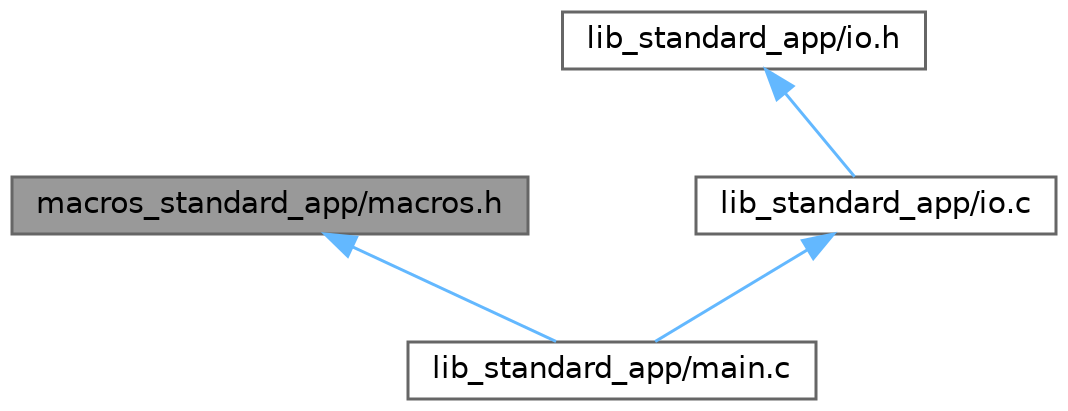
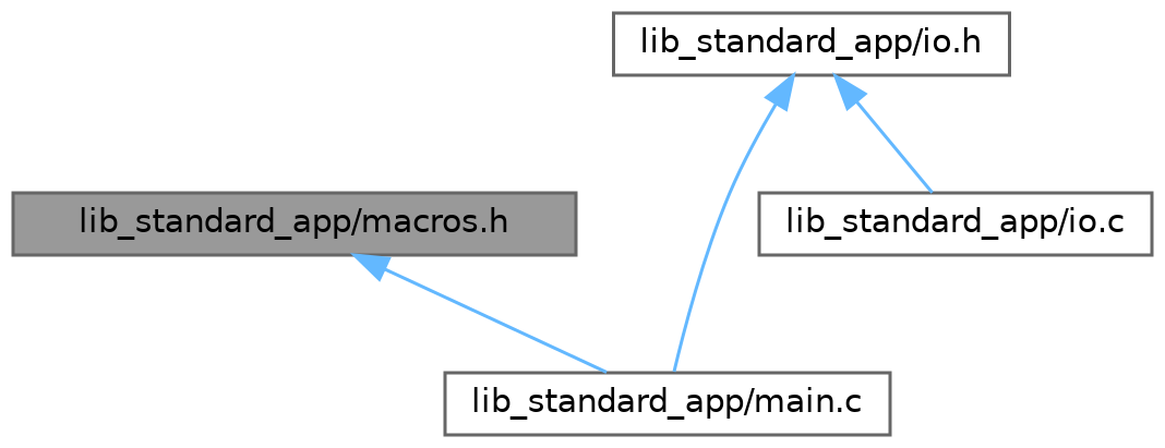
  digraph {
    node [color=grey40 fillcolor=white fontname=Helvetica fontsize=10 shape=box style=filled]
    edge [color=steelblue1 dir=back fontname=Helvetica fontsize=10 labelfontname=Helvetica labelfontsize=10 style=solid]
-   n1 [color=gray40 fillcolor=grey60 fontcolor=black height=0.2 label="macros_standard_app/macros.h" width=0.4]
+   n1 [color=gray40 fillcolor=grey60 fontcolor=black height=0.2 label="lib_standard_app/macros.h" width=0.4]
    n2 [height=0.2 label="lib_standard_app/main.c" width=0.4]
    n3 [height=0.2 label="lib_standard_app/io.h" width=0.4]
    n4 [height=0.2 label="lib_standard_app/io.c" width=0.4]
    n1 -> n2
-   n4 -> n2
+   n3 -> n2
    n3 -> n4
  }
